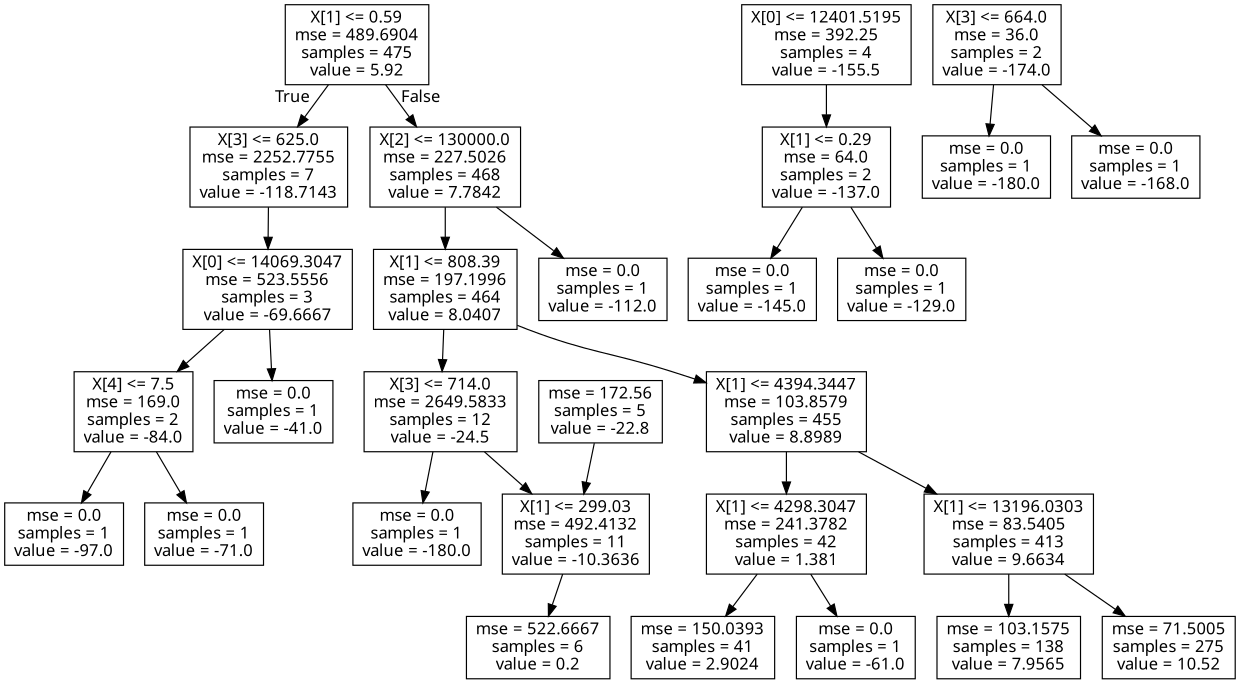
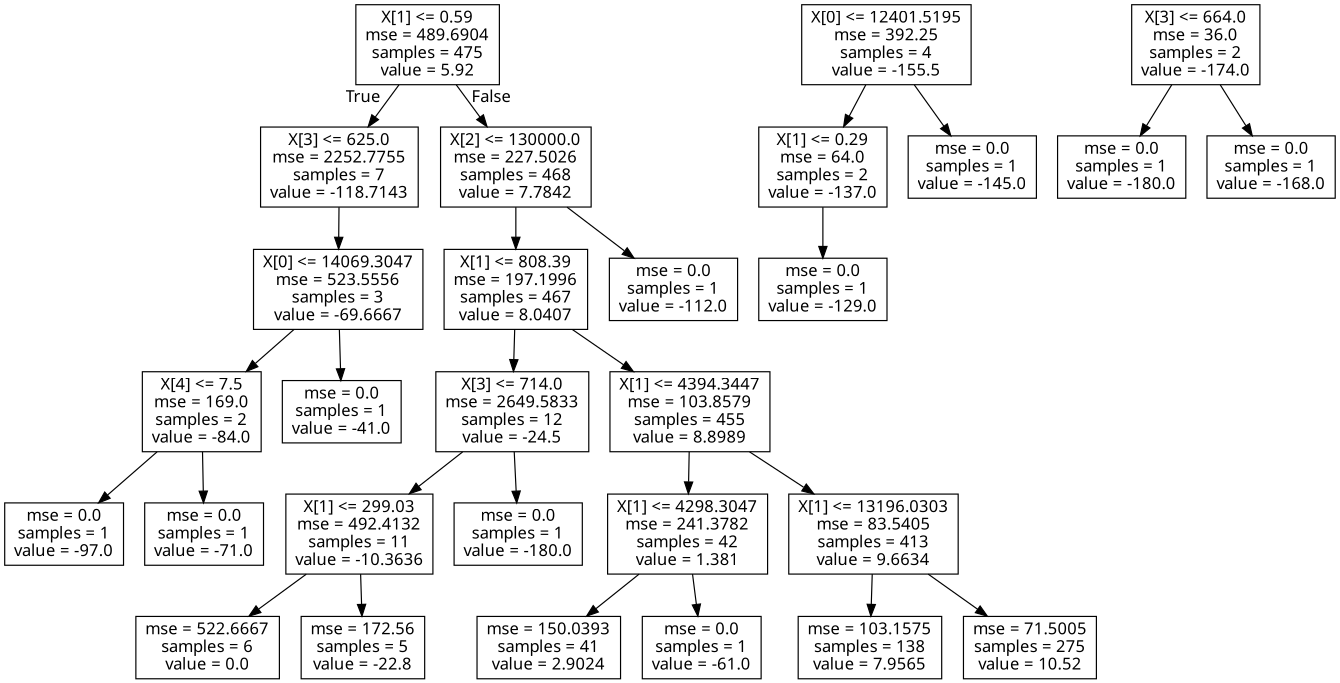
  digraph {
    fontname="Noto Sans"
    node [fontname="Noto Sans" shape=box]
    edge [fontname="Noto Sans"]
    n1 [label="X[1] <= 0.59\nmse = 489.6904\nsamples = 475\nvalue = 5.92"]
    n2 [label="X[3] <= 625.0\nmse = 2252.7755\nsamples = 7\nvalue = -118.7143"]
    n3 [label="X[2] <= 130000.0\nmse = 227.5026\nsamples = 468\nvalue = 7.7842"]
    n4 [label="X[0] <= 14069.3047\nmse = 523.5556\nsamples = 3\nvalue = -69.6667"]
-   n5 [label="X[1] <= 808.39\nmse = 197.1996\nsamples = 464\nvalue = 8.0407"]
+   n5 [label="X[1] <= 808.39\nmse = 197.1996\nsamples = 467\nvalue = 8.0407"]
    n6 [label="mse = 0.0\nsamples = 1\nvalue = -112.0"]
    n7 [label="X[4] <= 7.5\nmse = 169.0\nsamples = 2\nvalue = -84.0"]
    n8 [label="mse = 0.0\nsamples = 1\nvalue = -41.0"]
    n9 [label="X[0] <= 12401.5195\nmse = 392.25\nsamples = 4\nvalue = -155.5"]
    n10 [label="X[1] <= 0.29\nmse = 64.0\nsamples = 2\nvalue = -137.0"]
    n11 [label="mse = 0.0\nsamples = 1\nvalue = -97.0"]
    n12 [label="mse = 0.0\nsamples = 1\nvalue = -71.0"]
    n13 [label="mse = 0.0\nsamples = 1\nvalue = -145.0"]
    n14 [label="mse = 0.0\nsamples = 1\nvalue = -129.0"]
    n15 [label="X[3] <= 664.0\nmse = 36.0\nsamples = 2\nvalue = -174.0"]
    n16 [label="mse = 0.0\nsamples = 1\nvalue = -180.0"]
    n17 [label="mse = 0.0\nsamples = 1\nvalue = -168.0"]
    n18 [label="X[3] <= 714.0\nmse = 2649.5833\nsamples = 12\nvalue = -24.5"]
    n19 [label="X[1] <= 4394.3447\nmse = 103.8579\nsamples = 455\nvalue = 8.8989"]
    n20 [label="X[1] <= 299.03\nmse = 492.4132\nsamples = 11\nvalue = -10.3636"]
    n21 [label="mse = 0.0\nsamples = 1\nvalue = -180.0"]
    n22 [label="X[1] <= 4298.3047\nmse = 241.3782\nsamples = 42\nvalue = 1.381"]
    n23 [label="X[1] <= 13196.0303\nmse = 83.5405\nsamples = 413\nvalue = 9.6634"]
-   n24 [label="mse = 522.6667\nsamples = 6\nvalue = 0.2"]
+   n24 [label="mse = 522.6667\nsamples = 6\nvalue = 0.0"]
    n25 [label="mse = 172.56\nsamples = 5\nvalue = -22.8"]
    n26 [label="mse = 150.0393\nsamples = 41\nvalue = 2.9024"]
    n27 [label="mse = 0.0\nsamples = 1\nvalue = -61.0"]
    n28 [label="mse = 103.1575\nsamples = 138\nvalue = 7.9565"]
    n29 [label="mse = 71.5005\nsamples = 275\nvalue = 10.52"]
    n1 -> n2 [headlabel=True labelangle=45 labeldistance=2.5]
    n1 -> n3 [headlabel=False labelangle=-45 labeldistance=2.5]
    n2 -> n4
    n3 -> n5
    n3 -> n6
    n4 -> n7
    n4 -> n8
    n5 -> n18
    n5 -> n19
    n7 -> n11
    n7 -> n12
    n9 -> n10
-   n10 -> n13
+   n9 -> n13
    n10 -> n14
    n15 -> n16
    n15 -> n17
    n18 -> n20
    n18 -> n21
    n19 -> n22
    n19 -> n23
    n20 -> n24
-   n25 -> n20
+   n20 -> n25
    n22 -> n26
    n22 -> n27
    n23 -> n28
    n23 -> n29
  }
